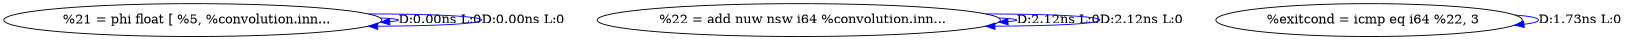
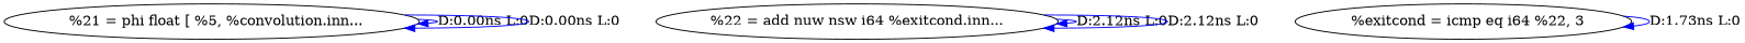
  digraph {
    edge [color=blue]
    n1 [label="  %21 = phi float [ %5, %convolution.inn..."]
-   n2 [label="  %22 = add nuw nsw i64 %convolution.inn..."]
+   n2 [label="%22 = add nuw nsw i64 %exitcond.inn..."]
    n3 [label="  %exitcond = icmp eq i64 %22, 3"]
    n1 -> n1 [label="D:0.00ns L:0"]
    n1 -> n1 [label="D:0.00ns L:0"]
    n2 -> n2 [label="D:2.12ns L:0"]
    n2 -> n2 [label="D:2.12ns L:0"]
    n3 -> n3 [label="D:1.73ns L:0"]
  }
